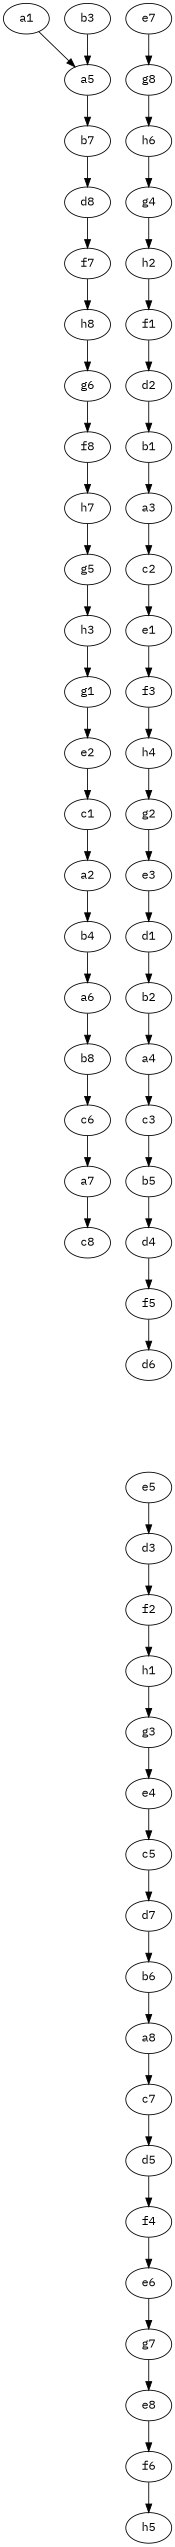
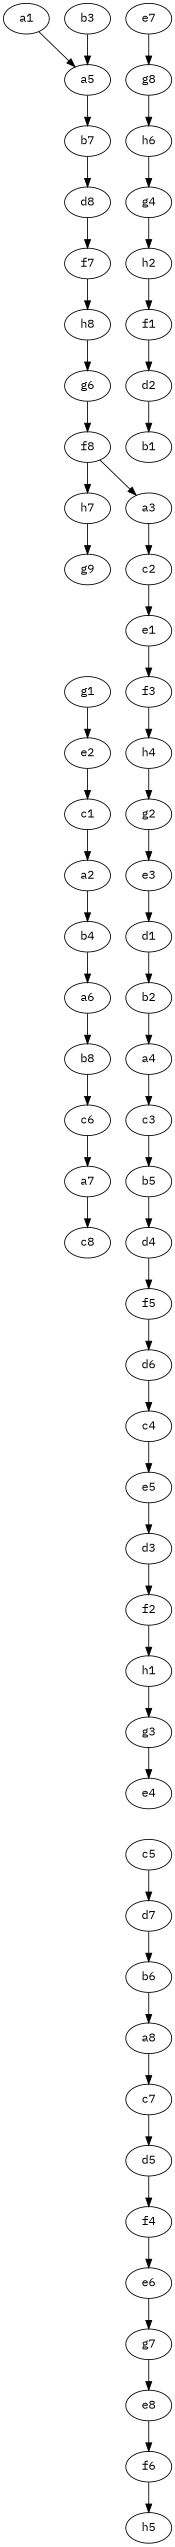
  digraph {
    fontname="IBM Plex Mono"
    node [fontname="IBM Plex Mono"]
    edge [fontname="IBM Plex Mono"]
    a1
    a5
    b3
    b7
    d8
    f7
    h8
    g6
    f8
    h7
-   g5
-   h3
+   g5 [label=g9]
    g1
    e2
    c1
    a2
    b4
    a6
    b8
    c6
    a7
    c8
    e7
    g8
    h6
    g4
    h2
    f1
    d2
    b1
    a3
    c2
    e1
    f3
    h4
    g2
    e3
    d1
    b2
    a4
    c3
    b5
    d4
    f5
    d6
+   c4
    e5
    d3
    f2
    h1
    g3
    e4
    c5
    d7
    b6
    a8
    c7
    d5
    f4
    e6
    g7
    e8
    f6
    h5
    a1 -> a5
    a5 -> b7
    b3 -> a5
    b7 -> d8
    d8 -> f7
    f7 -> h8
    h8 -> g6
    g6 -> f8
    f8 -> h7
    h7 -> g5
-   g5 -> h3
-   h3 -> g1
    g1 -> e2
    e2 -> c1
    c1 -> a2
    a2 -> b4
    b4 -> a6
    a6 -> b8
    b8 -> c6
    c6 -> a7
    a7 -> c8
    e7 -> g8
    g8 -> h6
    h6 -> g4
    g4 -> h2
    h2 -> f1
    f1 -> d2
    d2 -> b1
-   b1 -> a3
+   f8 -> a3
    a3 -> c2
    c2 -> e1
    e1 -> f3
    f3 -> h4
    h4 -> g2
    g2 -> e3
    e3 -> d1
    d1 -> b2
    b2 -> a4
    a4 -> c3
    c3 -> b5
    b5 -> d4
    d4 -> f5
    f5 -> d6
+   d6 -> c4
+   c4 -> e5
    e5 -> d3
    d3 -> f2
    f2 -> h1
    h1 -> g3
    g3 -> e4
-   e4 -> c5
    c5 -> d7
    d7 -> b6
    b6 -> a8
    a8 -> c7
    c7 -> d5
    d5 -> f4
    f4 -> e6
    e6 -> g7
    g7 -> e8
    e8 -> f6
    f6 -> h5
  }
